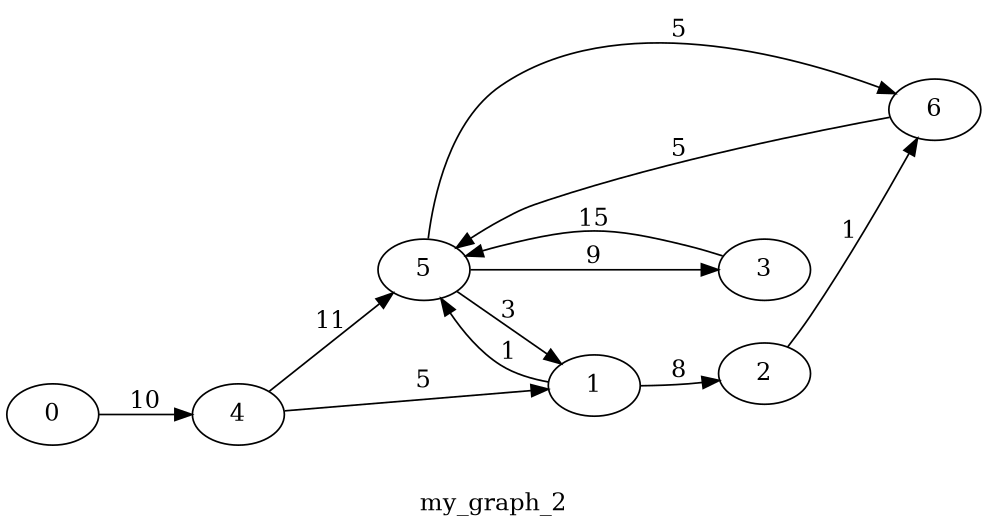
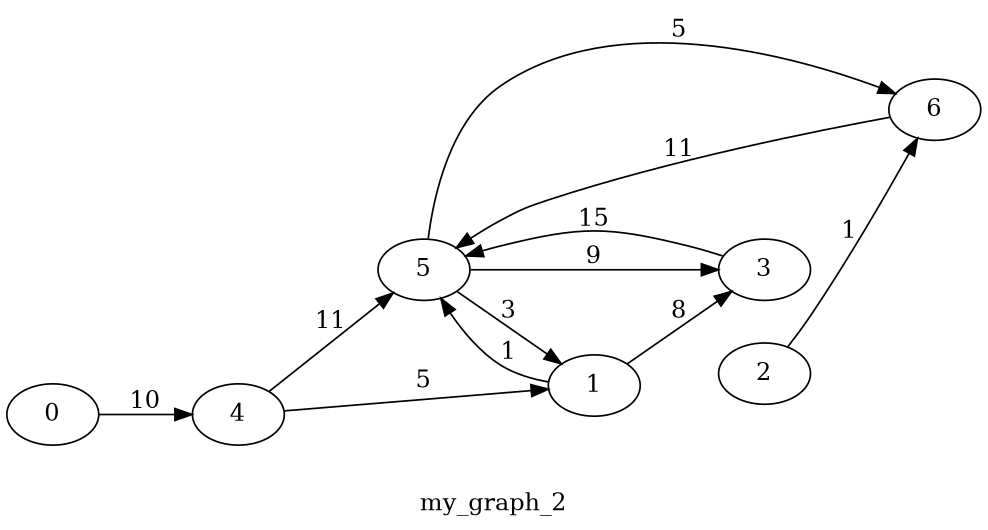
  digraph {
    label=my_graph_2
    rankdir=LR
    0
    4
    5
    1
    6
    3
    2
    0 -> 4 [label=10]
    4 -> 5 [label=11]
    4 -> 1 [label=5]
    5 -> 1 [label=3]
    5 -> 6 [label=5]
    5 -> 3 [label=9]
    1 -> 5 [label=1]
-   1 -> 2 [label=8]
-   6 -> 5 [label=5]
+   1 -> 3 [label=8]
+   6 -> 5 [label=11]
    3 -> 5 [label=15]
    2 -> 6 [label=1]
  }
